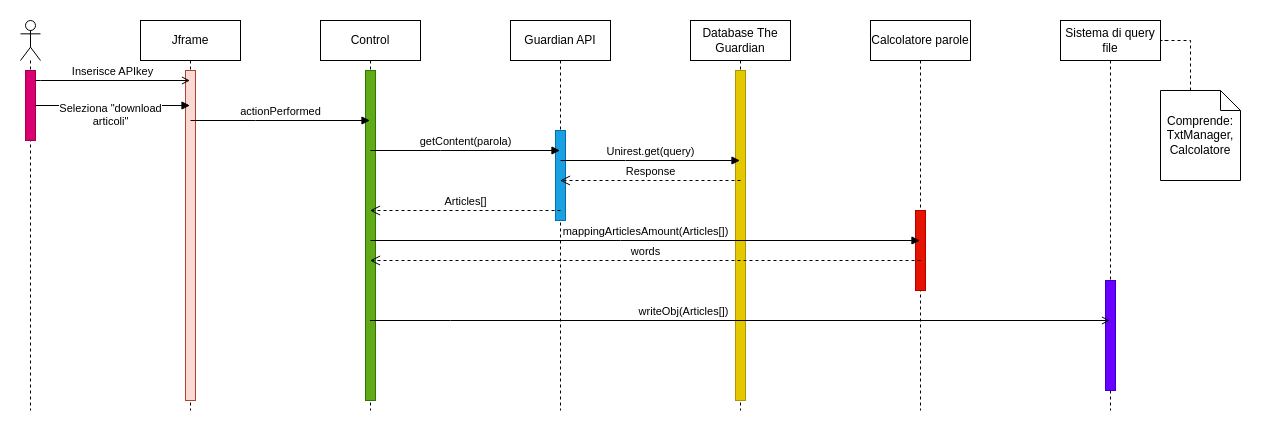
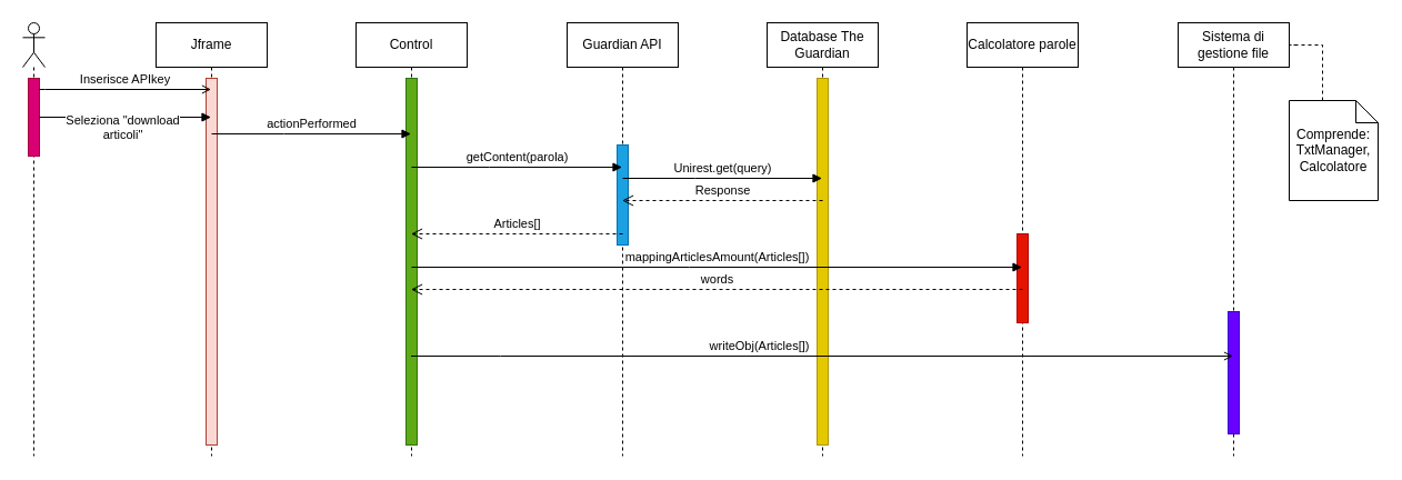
  <mxCell id="0" />
  <mxCell id="1" parent="0" />
  <mxCell id="2" value="Jframe" style="shape=umlLifeline;perimeter=lifelinePerimeter;whiteSpace=wrap;html=1;container=0;dropTarget=0;collapsible=0;recursiveResize=0;outlineConnect=0;portConstraint=eastwest;newEdgeStyle={&quot;edgeStyle&quot;:&quot;elbowEdgeStyle&quot;,&quot;elbow&quot;:&quot;vertical&quot;,&quot;curved&quot;:0,&quot;rounded&quot;:0};" parent="1" vertex="1"><mxGeometry x="140" y="20" width="100" height="390" as="geometry" /></mxCell>
  <mxCell id="3" value="" style="html=1;points=[];perimeter=orthogonalPerimeter;outlineConnect=0;targetShapes=umlLifeline;portConstraint=eastwest;newEdgeStyle={&quot;edgeStyle&quot;:&quot;elbowEdgeStyle&quot;,&quot;elbow&quot;:&quot;vertical&quot;,&quot;curved&quot;:0,&quot;rounded&quot;:0};fillColor=#fad9d5;strokeColor=#ae4132;" parent="2" vertex="1"><mxGeometry x="45" y="50" width="10" height="330" as="geometry" /></mxCell>
  <mxCell id="4" value="" style="shape=umlLifeline;perimeter=lifelinePerimeter;whiteSpace=wrap;html=1;container=1;dropTarget=0;collapsible=0;recursiveResize=0;outlineConnect=0;portConstraint=eastwest;newEdgeStyle={&quot;edgeStyle&quot;:&quot;elbowEdgeStyle&quot;,&quot;elbow&quot;:&quot;vertical&quot;,&quot;curved&quot;:0,&quot;rounded&quot;:0};participant=umlActor;" parent="1" vertex="1"><mxGeometry x="20" y="20" width="20" height="390" as="geometry" /></mxCell>
  <mxCell id="5" value="" style="html=1;points=[];perimeter=orthogonalPerimeter;outlineConnect=0;targetShapes=umlLifeline;portConstraint=eastwest;newEdgeStyle={&quot;edgeStyle&quot;:&quot;elbowEdgeStyle&quot;,&quot;elbow&quot;:&quot;vertical&quot;,&quot;curved&quot;:0,&quot;rounded&quot;:0};fillColor=#d80073;fontColor=#ffffff;strokeColor=#A50040;" parent="4" vertex="1"><mxGeometry x="5" y="50" width="10" height="70" as="geometry" /></mxCell>
  <mxCell id="6" value="Control" style="shape=umlLifeline;perimeter=lifelinePerimeter;whiteSpace=wrap;html=1;container=1;dropTarget=0;collapsible=0;recursiveResize=0;outlineConnect=0;portConstraint=eastwest;newEdgeStyle={&quot;edgeStyle&quot;:&quot;elbowEdgeStyle&quot;,&quot;elbow&quot;:&quot;vertical&quot;,&quot;curved&quot;:0,&quot;rounded&quot;:0};" parent="1" vertex="1"><mxGeometry x="320" y="20" width="100" height="390" as="geometry" /></mxCell>
  <mxCell id="7" value="" style="html=1;points=[];perimeter=orthogonalPerimeter;outlineConnect=0;targetShapes=umlLifeline;portConstraint=eastwest;newEdgeStyle={&quot;edgeStyle&quot;:&quot;elbowEdgeStyle&quot;,&quot;elbow&quot;:&quot;vertical&quot;,&quot;curved&quot;:0,&quot;rounded&quot;:0};fillColor=#60a917;fontColor=#ffffff;strokeColor=#2D7600;" parent="6" vertex="1"><mxGeometry x="45" y="50" width="10" height="330" as="geometry" /></mxCell>
  <mxCell id="8" value="Guardian API" style="shape=umlLifeline;perimeter=lifelinePerimeter;whiteSpace=wrap;html=1;container=1;dropTarget=0;collapsible=0;recursiveResize=0;outlineConnect=0;portConstraint=eastwest;newEdgeStyle={&quot;edgeStyle&quot;:&quot;elbowEdgeStyle&quot;,&quot;elbow&quot;:&quot;vertical&quot;,&quot;curved&quot;:0,&quot;rounded&quot;:0};" parent="1" vertex="1"><mxGeometry x="510" y="20" width="100" height="390" as="geometry" /></mxCell>
  <mxCell id="9" value="" style="html=1;points=[];perimeter=orthogonalPerimeter;outlineConnect=0;targetShapes=umlLifeline;portConstraint=eastwest;newEdgeStyle={&quot;edgeStyle&quot;:&quot;elbowEdgeStyle&quot;,&quot;elbow&quot;:&quot;vertical&quot;,&quot;curved&quot;:0,&quot;rounded&quot;:0};fillColor=#1ba1e2;fontColor=#ffffff;strokeColor=#006EAF;" parent="8" vertex="1"><mxGeometry x="45" y="110" width="10" height="90" as="geometry" /></mxCell>
  <mxCell id="10" value="Database The Guardian" style="shape=umlLifeline;perimeter=lifelinePerimeter;whiteSpace=wrap;html=1;container=1;dropTarget=0;collapsible=0;recursiveResize=0;outlineConnect=0;portConstraint=eastwest;newEdgeStyle={&quot;edgeStyle&quot;:&quot;elbowEdgeStyle&quot;,&quot;elbow&quot;:&quot;vertical&quot;,&quot;curved&quot;:0,&quot;rounded&quot;:0};" parent="1" vertex="1"><mxGeometry x="690" y="20" width="100" height="390" as="geometry" /></mxCell>
  <mxCell id="11" value="" style="html=1;points=[];perimeter=orthogonalPerimeter;outlineConnect=0;targetShapes=umlLifeline;portConstraint=eastwest;newEdgeStyle={&quot;edgeStyle&quot;:&quot;elbowEdgeStyle&quot;,&quot;elbow&quot;:&quot;vertical&quot;,&quot;curved&quot;:0,&quot;rounded&quot;:0};fillColor=#e3c800;fontColor=#000000;strokeColor=#B09500;" parent="10" vertex="1"><mxGeometry x="45" y="50" width="10" height="330" as="geometry" /></mxCell>
  <mxCell id="12" value="Calcolatore parole" style="shape=umlLifeline;perimeter=lifelinePerimeter;whiteSpace=wrap;html=1;container=1;dropTarget=0;collapsible=0;recursiveResize=0;outlineConnect=0;portConstraint=eastwest;newEdgeStyle={&quot;edgeStyle&quot;:&quot;elbowEdgeStyle&quot;,&quot;elbow&quot;:&quot;vertical&quot;,&quot;curved&quot;:0,&quot;rounded&quot;:0};" parent="1" vertex="1"><mxGeometry x="870" y="20" width="100" height="390" as="geometry" /></mxCell>
  <mxCell id="13" value="" style="html=1;points=[];perimeter=orthogonalPerimeter;outlineConnect=0;targetShapes=umlLifeline;portConstraint=eastwest;newEdgeStyle={&quot;edgeStyle&quot;:&quot;elbowEdgeStyle&quot;,&quot;elbow&quot;:&quot;vertical&quot;,&quot;curved&quot;:0,&quot;rounded&quot;:0};fillColor=#e51400;fontColor=#ffffff;strokeColor=#B20000;" parent="12" vertex="1"><mxGeometry x="45" y="190" width="10" height="80" as="geometry" /></mxCell>
- <mxCell id="14" value="Sistema di query file" style="shape=umlLifeline;perimeter=lifelinePerimeter;whiteSpace=wrap;html=1;container=1;dropTarget=0;collapsible=0;recursiveResize=0;outlineConnect=0;portConstraint=eastwest;newEdgeStyle={&quot;edgeStyle&quot;:&quot;elbowEdgeStyle&quot;,&quot;elbow&quot;:&quot;vertical&quot;,&quot;curved&quot;:0,&quot;rounded&quot;:0};" parent="1" vertex="1"><mxGeometry x="1060" y="20" width="100" height="390" as="geometry" /></mxCell>
+ <mxCell id="14" value="Sistema di gestione file" style="shape=umlLifeline;perimeter=lifelinePerimeter;whiteSpace=wrap;html=1;container=1;dropTarget=0;collapsible=0;recursiveResize=0;outlineConnect=0;portConstraint=eastwest;newEdgeStyle={&quot;edgeStyle&quot;:&quot;elbowEdgeStyle&quot;,&quot;elbow&quot;:&quot;vertical&quot;,&quot;curved&quot;:0,&quot;rounded&quot;:0};" parent="1" vertex="1"><mxGeometry x="1060" y="20" width="100" height="390" as="geometry" /></mxCell>
  <mxCell id="15" value="" style="html=1;points=[];perimeter=orthogonalPerimeter;outlineConnect=0;targetShapes=umlLifeline;portConstraint=eastwest;newEdgeStyle={&quot;edgeStyle&quot;:&quot;elbowEdgeStyle&quot;,&quot;elbow&quot;:&quot;vertical&quot;,&quot;curved&quot;:0,&quot;rounded&quot;:0};fillColor=#6a00ff;fontColor=#ffffff;strokeColor=#3700CC;" parent="14" vertex="1"><mxGeometry x="45" y="260" width="10" height="110" as="geometry" /></mxCell>
  <mxCell id="16" value="Inserisce APIkey" style="html=1;verticalAlign=bottom;endArrow=open;edgeStyle=elbowEdgeStyle;elbow=vertical;curved=0;rounded=0;endFill=0;" parent="1" source="5" target="2" edge="1"><mxGeometry width="80" relative="1" as="geometry"><mxPoint x="40" y="80" as="sourcePoint" /><mxPoint x="110" y="80" as="targetPoint" /><Array as="points"><mxPoint x="40" y="80" /></Array></mxGeometry></mxCell>
  <mxCell id="17" value="Seleziona &quot;download &lt;br&gt;articoli&quot;" style="html=1;verticalAlign=bottom;endArrow=block;edgeStyle=elbowEdgeStyle;elbow=vertical;curved=0;rounded=0;" parent="1" source="5" target="2" edge="1"><mxGeometry x="-0.029" y="-25" width="80" relative="1" as="geometry"><mxPoint x="-5" y="75" as="sourcePoint" /><mxPoint x="115" y="105" as="targetPoint" /><Array as="points"><mxPoint x="170" y="110" /><mxPoint x="40" y="120" /><mxPoint x="80" y="105" /></Array><mxPoint as="offset" /></mxGeometry></mxCell>
  <mxCell id="18" value="actionPerformed" style="html=1;verticalAlign=bottom;endArrow=block;edgeStyle=elbowEdgeStyle;elbow=vertical;curved=0;rounded=0;" parent="1" target="6" edge="1"><mxGeometry width="80" relative="1" as="geometry"><mxPoint x="190" y="120" as="sourcePoint" /><mxPoint x="270" y="120" as="targetPoint" /></mxGeometry></mxCell>
  <mxCell id="19" value="getContent(parola)" style="html=1;verticalAlign=bottom;endArrow=block;edgeStyle=elbowEdgeStyle;elbow=vertical;curved=0;rounded=0;" parent="1" target="8" edge="1"><mxGeometry width="80" relative="1" as="geometry"><mxPoint x="370" y="150" as="sourcePoint" /><mxPoint x="450" y="150" as="targetPoint" /></mxGeometry></mxCell>
  <mxCell id="20" value="Articles[]" style="html=1;verticalAlign=bottom;endArrow=open;dashed=1;endSize=8;edgeStyle=elbowEdgeStyle;elbow=vertical;curved=0;rounded=0;" parent="1" target="6" edge="1"><mxGeometry relative="1" as="geometry"><mxPoint x="560" y="210" as="sourcePoint" /><mxPoint x="480" y="170" as="targetPoint" /><Array as="points"><mxPoint x="540" y="210" /></Array></mxGeometry></mxCell>
  <mxCell id="21" value="Unirest.get(query)" style="html=1;verticalAlign=bottom;endArrow=block;edgeStyle=elbowEdgeStyle;elbow=vertical;curved=0;rounded=0;" parent="1" target="10" edge="1"><mxGeometry width="80" relative="1" as="geometry"><mxPoint x="560" y="160" as="sourcePoint" /><mxPoint x="640" y="160" as="targetPoint" /></mxGeometry></mxCell>
  <mxCell id="22" value="Response" style="html=1;verticalAlign=bottom;endArrow=open;dashed=1;endSize=8;edgeStyle=elbowEdgeStyle;elbow=vertical;curved=0;rounded=0;" parent="1" target="8" edge="1"><mxGeometry relative="1" as="geometry"><mxPoint x="740" y="180" as="sourcePoint" /><mxPoint x="660" y="180" as="targetPoint" /></mxGeometry></mxCell>
  <mxCell id="23" value="mappingArticlesAmount(Articles[])" style="html=1;verticalAlign=bottom;endArrow=block;edgeStyle=elbowEdgeStyle;elbow=vertical;curved=0;rounded=0;" parent="1" target="12" edge="1"><mxGeometry width="80" relative="1" as="geometry"><mxPoint x="370" y="240" as="sourcePoint" /><mxPoint x="450" y="240" as="targetPoint" /></mxGeometry></mxCell>
  <mxCell id="24" value="words" style="html=1;verticalAlign=bottom;endArrow=open;dashed=1;endSize=8;edgeStyle=elbowEdgeStyle;elbow=vertical;curved=0;rounded=0;" parent="1" target="6" edge="1"><mxGeometry relative="1" as="geometry"><mxPoint x="920" y="260" as="sourcePoint" /><mxPoint x="840" y="260" as="targetPoint" /></mxGeometry></mxCell>
  <mxCell id="25" value="writeObj(Articles[])" style="html=1;verticalAlign=bottom;endArrow=open;edgeStyle=elbowEdgeStyle;elbow=vertical;curved=0;rounded=0;endFill=0;" parent="1" source="6" target="14" edge="1"><mxGeometry x="-0.153" width="80" relative="1" as="geometry"><mxPoint x="380" y="320" as="sourcePoint" /><mxPoint x="445" y="320.17" as="targetPoint" /><mxPoint as="offset" /><Array as="points"><mxPoint x="450" y="320" /></Array></mxGeometry></mxCell>
  <mxCell id="26" value="Comprende:&lt;br&gt;TxtManager,&lt;br&gt;Calcolatore" style="shape=note;size=20;whiteSpace=wrap;html=1;" parent="1" vertex="1"><mxGeometry x="1160" y="90" width="80" height="90" as="geometry" /></mxCell>
  <mxCell id="27" value="" style="endArrow=none;dashed=1;html=1;rounded=0;" parent="1" edge="1"><mxGeometry width="50" height="50" relative="1" as="geometry"><mxPoint x="1190" y="90" as="sourcePoint" /><mxPoint x="1170" y="40" as="targetPoint" /><Array as="points"><mxPoint x="1190" y="40" /><mxPoint x="1160" y="40" /></Array></mxGeometry></mxCell>
